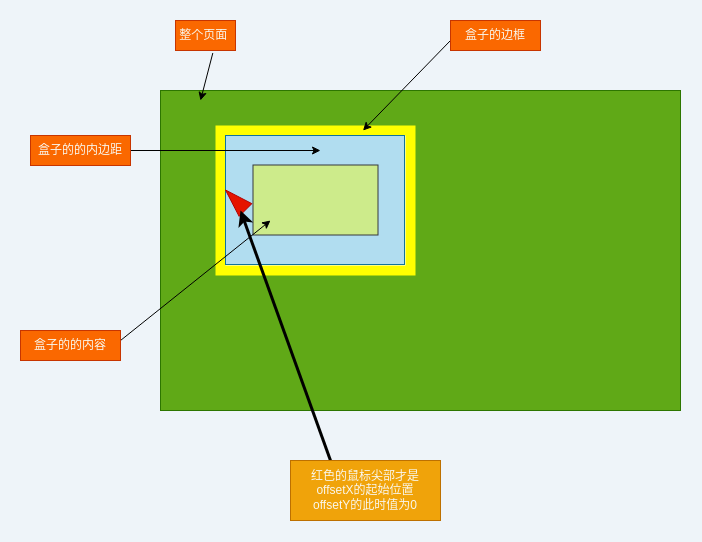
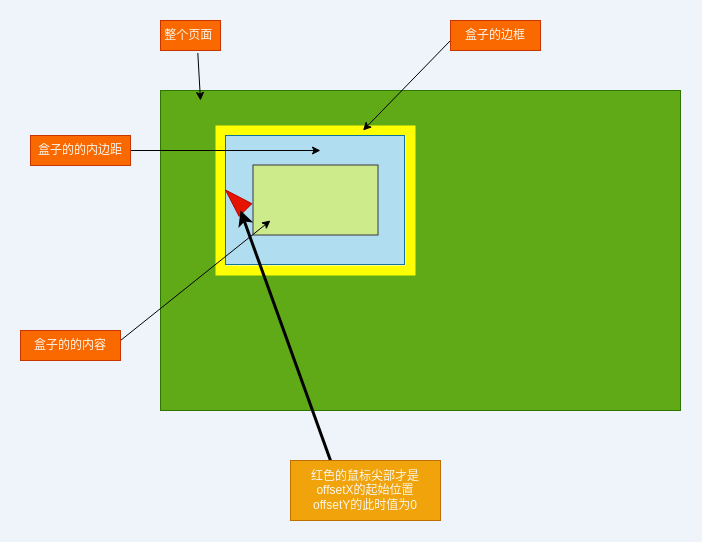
  <mxCell id="0" />
  <mxCell id="1" parent="0" />
  <mxCell id="2" value="" style="rounded=0;whiteSpace=wrap;html=1;fillColor=#60a917;fontColor=#ffffff;strokeColor=#2D7600;" vertex="1" parent="1"><mxGeometry x="160" y="90" width="520" height="320" as="geometry" /></mxCell>
  <mxCell id="3" value="" style="rounded=0;whiteSpace=wrap;html=1;strokeWidth=10;strokeColor=#FFFF00;" vertex="1" parent="1"><mxGeometry x="220" y="130" width="190" height="140" as="geometry" /></mxCell>
- <mxCell id="4" value="&lt;font color=&quot;#f9f7ed&quot;&gt;整个页面&amp;nbsp;&lt;/font&gt;" style="text;html=1;strokeColor=#C73500;fillColor=#fa6800;align=center;verticalAlign=middle;whiteSpace=wrap;rounded=0;strokeWidth=1;fontColor=#000000;" vertex="1" parent="1"><mxGeometry x="175" y="20" width="60" height="30" as="geometry" /></mxCell>
+ <mxCell id="4" value="&lt;font color=&quot;#f9f7ed&quot;&gt;整个页面&amp;nbsp;&lt;/font&gt;" style="text;html=1;strokeColor=#C73500;fillColor=#fa6800;align=center;verticalAlign=middle;whiteSpace=wrap;rounded=0;strokeWidth=1;fontColor=#000000;" vertex="1" parent="1"><mxGeometry x="160" y="20" width="60" height="30" as="geometry" /></mxCell>
  <mxCell id="5" value="" style="endArrow=classic;html=1;fontColor=#000000;strokeColor=#000000;exitX=0.622;exitY=1.084;exitDx=0;exitDy=0;exitPerimeter=0;" edge="1" parent="1" source="4"><mxGeometry width="50" height="50" relative="1" as="geometry"><mxPoint x="270" y="70" as="sourcePoint" /><mxPoint x="200" y="100" as="targetPoint" /></mxGeometry></mxCell>
  <mxCell id="6" value="" style="endArrow=classic;html=1;strokeColor=#000000;fontColor=#F9F7ED;entryX=0.75;entryY=0;entryDx=0;entryDy=0;" edge="1" parent="1" target="3"><mxGeometry width="50" height="50" relative="1" as="geometry"><mxPoint x="450" y="40" as="sourcePoint" /><mxPoint x="450" y="40" as="targetPoint" /></mxGeometry></mxCell>
  <mxCell id="7" value="&lt;font color=&quot;#f9f7ed&quot;&gt;盒子的边框&lt;/font&gt;" style="text;html=1;strokeColor=#C73500;fillColor=#fa6800;align=center;verticalAlign=middle;whiteSpace=wrap;rounded=0;strokeWidth=1;fontColor=#000000;" vertex="1" parent="1"><mxGeometry x="450" y="20" width="90" height="30" as="geometry" /></mxCell>
  <mxCell id="8" value="" style="rounded=0;whiteSpace=wrap;html=1;strokeWidth=1;fillColor=#b1ddf0;strokeColor=#10739e;" vertex="1" parent="1"><mxGeometry x="225" y="135" width="179" height="129" as="geometry" /></mxCell>
  <mxCell id="9" value="" style="rounded=0;whiteSpace=wrap;html=1;strokeWidth=1;fillColor=#cdeb8b;strokeColor=#36393d;" vertex="1" parent="1"><mxGeometry x="252.5" y="164.5" width="125" height="70" as="geometry" /></mxCell>
  <mxCell id="10" value="" style="endArrow=classic;html=1;strokeColor=#000000;fontColor=#F9F7ED;" edge="1" parent="1"><mxGeometry width="50" height="50" relative="1" as="geometry"><mxPoint x="130" y="150" as="sourcePoint" /><mxPoint x="320" y="150" as="targetPoint" /></mxGeometry></mxCell>
  <mxCell id="11" value="&lt;font color=&quot;#f9f7ed&quot;&gt;盒子的的内边距&lt;/font&gt;" style="text;html=1;strokeColor=#C73500;fillColor=#fa6800;align=center;verticalAlign=middle;whiteSpace=wrap;rounded=0;strokeWidth=1;fontColor=#000000;" vertex="1" parent="1"><mxGeometry x="30" y="135" width="100" height="30" as="geometry" /></mxCell>
  <mxCell id="12" value="" style="endArrow=classic;html=1;strokeColor=#000000;fontColor=#F9F7ED;" edge="1" parent="1"><mxGeometry width="50" height="50" relative="1" as="geometry"><mxPoint x="120" y="340" as="sourcePoint" /><mxPoint x="270" y="220" as="targetPoint" /></mxGeometry></mxCell>
  <mxCell id="13" value="&lt;font color=&quot;#f9f7ed&quot;&gt;盒子的的内容&lt;/font&gt;" style="text;html=1;strokeColor=#C73500;fillColor=#fa6800;align=center;verticalAlign=middle;whiteSpace=wrap;rounded=0;strokeWidth=1;fontColor=#000000;" vertex="1" parent="1"><mxGeometry x="20" y="330" width="100" height="30" as="geometry" /></mxCell>
  <mxCell id="14" value="" style="shape=mxgraph.arrows2.wedgeArrow;html=1;bendable=0;startWidth=9;fillColor=#e51400;defaultFillColor=invert;defaultGradientColor=invert;strokeColor=#B20000;fontColor=#F9F7ED;" edge="1" parent="1"><mxGeometry width="100" height="100" relative="1" as="geometry"><mxPoint x="245" y="209.5" as="sourcePoint" /><mxPoint x="225" y="189.5" as="targetPoint" /></mxGeometry></mxCell>
  <mxCell id="15" value="" style="endArrow=classic;html=1;strokeColor=#000000;fontColor=#F9F7ED;fillColor=#b1ddf0;strokeWidth=3;" edge="1" parent="1"><mxGeometry width="50" height="50" relative="1" as="geometry"><mxPoint x="330" y="460" as="sourcePoint" /><mxPoint x="240" y="210" as="targetPoint" /></mxGeometry></mxCell>
  <mxCell id="16" value="&lt;font color=&quot;#f9f7ed&quot;&gt;红色的鼠标尖部才是&lt;br&gt;offsetX的起始位置&lt;br&gt;offsetY的此时值为0&lt;br&gt;&lt;/font&gt;" style="text;html=1;strokeColor=#BD7000;fillColor=#f0a30a;align=center;verticalAlign=middle;whiteSpace=wrap;rounded=0;strokeWidth=1;fontColor=#000000;" vertex="1" parent="1"><mxGeometry x="290" y="460" width="150" height="60" as="geometry" /></mxCell>
